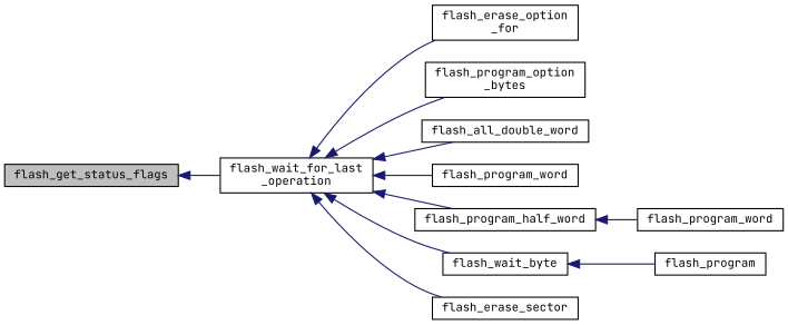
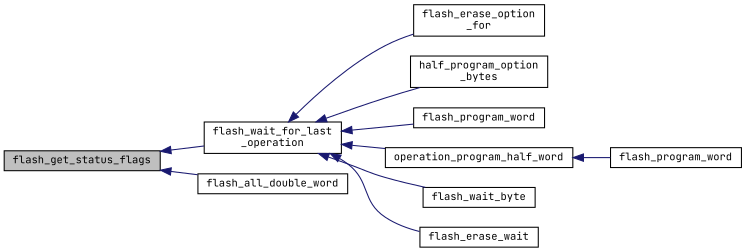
  digraph {
    fontname="JetBrains Mono"
    rankdir=LR
    node [color=black fillcolor=white fontname="JetBrains Mono" fontsize=10 shape=record style=filled]
    edge [color=midnightblue dir=back fontname="JetBrains Mono" fontsize=10 labelfontname=Helvetica labelfontsize=10 style=solid]
    n1 [fillcolor=grey75 fontcolor=black height=0.2 label=flash_get_status_flags width=0.4]
    n2 [height=0.2 label="flash_wait_for_last\l_operation" width=0.4]
    n3 [height=0.2 label="flash_erase_option\l_for" width=0.4]
-   n4 [height=0.2 label="flash_program_option\l_bytes" width=0.4]
+   n4 [height=0.2 label="half_program_option\l_bytes" width=0.4]
    n5 [height=0.2 label=flash_all_double_word width=0.4]
    n6 [height=0.2 label=flash_program_word width=0.4]
-   n7 [height=0.2 label=flash_program_half_word width=0.4]
+   n7 [height=0.2 label=operation_program_half_word width=0.4]
    n8 [height=0.2 label=flash_wait_byte width=0.4]
-   n9 [height=0.2 label=flash_erase_sector width=0.4]
+   n9 [height=0.2 label=flash_erase_wait width=0.4]
    n10 [height=0.2 label=flash_program_word width=0.4]
-   n11 [height=0.2 label=flash_program width=0.4]
    n1 -> n2
    n2 -> n3
    n2 -> n4
-   n2 -> n5
+   n1 -> n5
    n2 -> n6
    n2 -> n7
    n2 -> n8
    n2 -> n9
    n7 -> n10
-   n8 -> n11
  }
